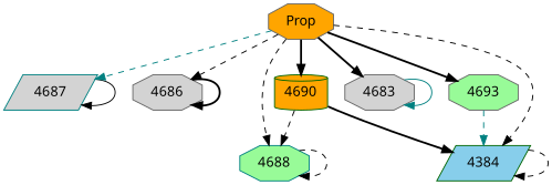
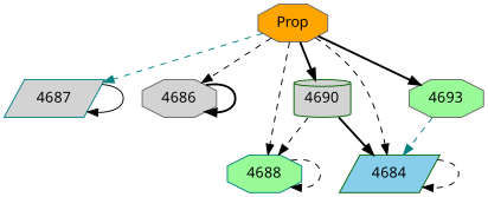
  digraph {
    fontname="Noto Sans"
    node [color=gray40 fillcolor=lightgrey fontname="Noto Sans" shape=octagon style=filled]
    edge [color=black fontname="Noto Sans" style=dashed]
    4687 [color=teal shape=parallelogram]
    Prop [fillcolor=orange]
    4686
    4688 [color=teal fillcolor=palegreen]
-   4684 [color=darkgreen fillcolor=skyblue shape=parallelogram label=4384]
-   4683
+   4684 [color=darkgreen fillcolor=skyblue shape=parallelogram]
    4693 [fillcolor=palegreen]
-   4690 [color=darkgreen fillcolor=orange shape=cylinder]
+   4690 [color=darkgreen shape=cylinder]
    4687 -> 4687 [style=solid]
    Prop -> 4687 [color=teal]
    Prop -> 4686
    Prop -> 4688
    Prop -> 4684
-   Prop -> 4683 [style=bold]
    Prop -> 4693 [style=bold]
    Prop -> 4690 [style=bold]
    4686 -> 4686 [style=bold]
    4688 -> 4688
    4684 -> 4684
-   4683 -> 4683 [color=teal style=solid]
    4693 -> 4684 [color=teal]
    4690 -> 4688
    4690 -> 4684 [style=bold]
  }
